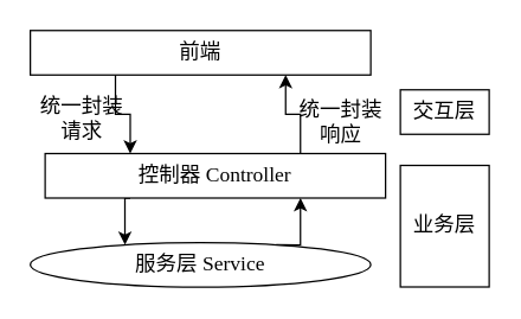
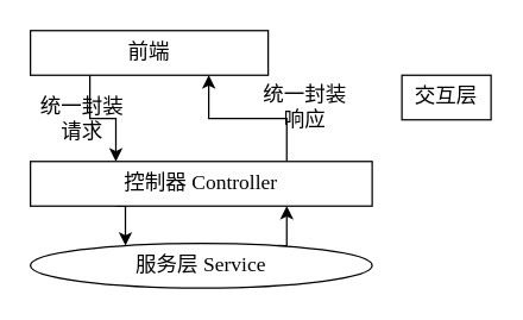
  <mxCell id="0" />
  <mxCell id="1" parent="0" />
  <mxCell id="2" style="edgeStyle=orthogonalEdgeStyle;rounded=0;orthogonalLoop=1;jettySize=auto;html=1;exitX=0.25;exitY=1;exitDx=0;exitDy=0;entryX=0.25;entryY=0;entryDx=0;entryDy=0;fontFamily=宋体;fontSize=14;fontColor=default;" edge="1" parent="1" source="3" target="6"><mxGeometry relative="1" as="geometry" /></mxCell>
- <mxCell id="3" value="前端" style="rounded=0;whiteSpace=wrap;html=1;fontSize=14;fontFamily=宋体;" vertex="1" parent="1"><mxGeometry x="20" y="20" width="230" height="30" as="geometry" /></mxCell>
+ <mxCell id="3" value="前端" style="rounded=0;whiteSpace=wrap;html=1;fontSize=14;fontFamily=宋体;" vertex="1" parent="1"><mxGeometry x="20" y="20" width="160" height="30" as="geometry" /></mxCell>
  <mxCell id="4" style="edgeStyle=orthogonalEdgeStyle;rounded=0;orthogonalLoop=1;jettySize=auto;html=1;exitX=0.75;exitY=0;exitDx=0;exitDy=0;entryX=0.75;entryY=1;entryDx=0;entryDy=0;fontFamily=宋体;fontSize=14;fontColor=default;" edge="1" parent="1" source="6" target="3"><mxGeometry relative="1" as="geometry" /></mxCell>
  <mxCell id="5" style="edgeStyle=orthogonalEdgeStyle;rounded=0;orthogonalLoop=1;jettySize=auto;html=1;exitX=0.25;exitY=1;exitDx=0;exitDy=0;entryX=0.25;entryY=0;entryDx=0;entryDy=0;fontFamily=宋体;fontSize=14;fontColor=default;" edge="1" parent="1" source="6" target="11"><mxGeometry relative="1" as="geometry" /></mxCell>
- <mxCell id="6" value="控制器 Controller" style="rounded=0;whiteSpace=wrap;html=1;strokeColor=default;align=center;verticalAlign=middle;fontFamily=宋体;fontSize=14;fontColor=default;fillColor=default;" vertex="1" parent="1"><mxGeometry x="30" y="103" width="230" height="30" as="geometry" /></mxCell>
- <mxCell id="7" value="交互层" style="rounded=0;whiteSpace=wrap;html=1;strokeColor=default;align=center;verticalAlign=middle;fontFamily=宋体;fontSize=14;fontColor=default;fillColor=default;" vertex="1" parent="1"><mxGeometry x="270" y="60" width="60" height="30" as="geometry" /></mxCell>
+ <mxCell id="6" value="控制器 Controller" style="rounded=0;whiteSpace=wrap;html=1;strokeColor=default;align=center;verticalAlign=middle;fontFamily=宋体;fontSize=14;fontColor=default;fillColor=default;" vertex="1" parent="1"><mxGeometry x="20" y="108" width="230" height="30" as="geometry" /></mxCell>
+ <mxCell id="7" value="交互层" style="rounded=0;whiteSpace=wrap;html=1;strokeColor=default;align=center;verticalAlign=middle;fontFamily=宋体;fontSize=14;fontColor=default;fillColor=default;" vertex="1" parent="1"><mxGeometry x="270" y="50" width="60" height="30" as="geometry" /></mxCell>
  <mxCell id="8" value="统一封装&lt;div&gt;&lt;span style=&quot;background-color: transparent; color: light-dark(rgb(0, 0, 0), rgb(255, 255, 255));&quot;&gt;请求&lt;/span&gt;&lt;/div&gt;" style="text;html=1;align=center;verticalAlign=middle;whiteSpace=wrap;rounded=0;fontFamily=宋体;fontSize=14;fontColor=default;" vertex="1" parent="1"><mxGeometry x="25" y="65" width="60" height="30" as="geometry" /></mxCell>
- <mxCell id="9" value="统一封装响应" style="text;html=1;align=center;verticalAlign=middle;whiteSpace=wrap;rounded=0;fontFamily=宋体;fontSize=14;fontColor=default;" vertex="1" parent="1"><mxGeometry x="200" y="67" width="60" height="30" as="geometry" /></mxCell>
+ <mxCell id="9" value="统一封装响应" style="text;html=1;align=center;verticalAlign=middle;whiteSpace=wrap;rounded=0;fontFamily=宋体;fontSize=14;fontColor=default;" vertex="1" parent="1"><mxGeometry x="175" y="57" width="60" height="30" as="geometry" /></mxCell>
  <mxCell id="10" style="edgeStyle=orthogonalEdgeStyle;rounded=0;orthogonalLoop=1;jettySize=auto;html=1;exitX=0.75;exitY=0;exitDx=0;exitDy=0;entryX=0.75;entryY=1;entryDx=0;entryDy=0;fontFamily=宋体;fontSize=14;fontColor=default;" edge="1" parent="1" source="11" target="6"><mxGeometry relative="1" as="geometry" /></mxCell>
  <mxCell id="11" value="服务层 Service" style="ellipse;whiteSpace=wrap;html=1;strokeColor=default;align=center;verticalAlign=middle;fontFamily=宋体;fontSize=14;fontColor=default;fillColor=default;" vertex="1" parent="1"><mxGeometry x="20" y="163" width="230" height="30" as="geometry" /></mxCell>
- <mxCell id="12" value="业务层" style="rounded=0;whiteSpace=wrap;html=1;strokeColor=default;align=center;verticalAlign=middle;fontFamily=宋体;fontSize=14;fontColor=default;fillColor=default;" vertex="1" parent="1"><mxGeometry x="270" y="111" width="60" height="82" as="geometry" /></mxCell>
